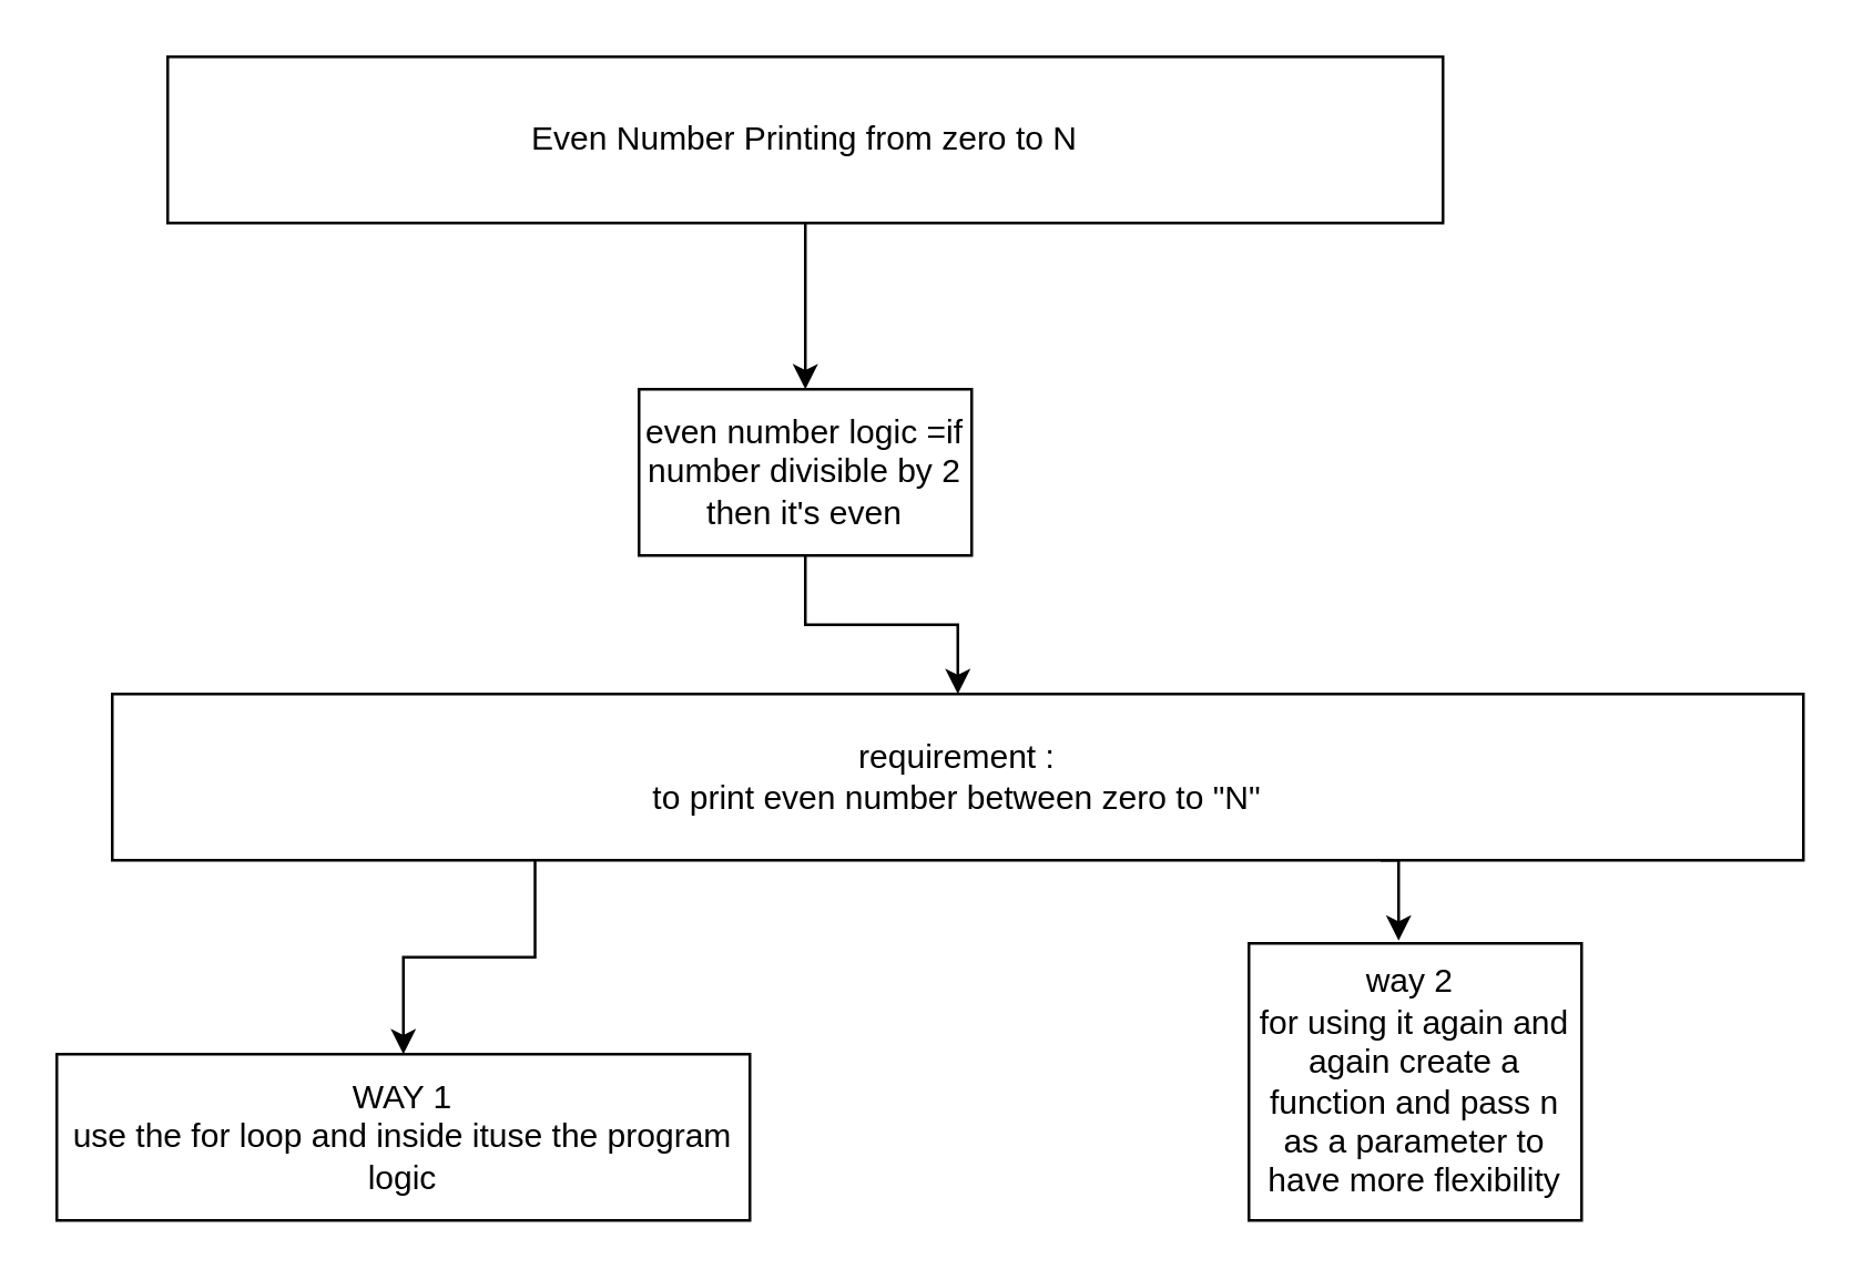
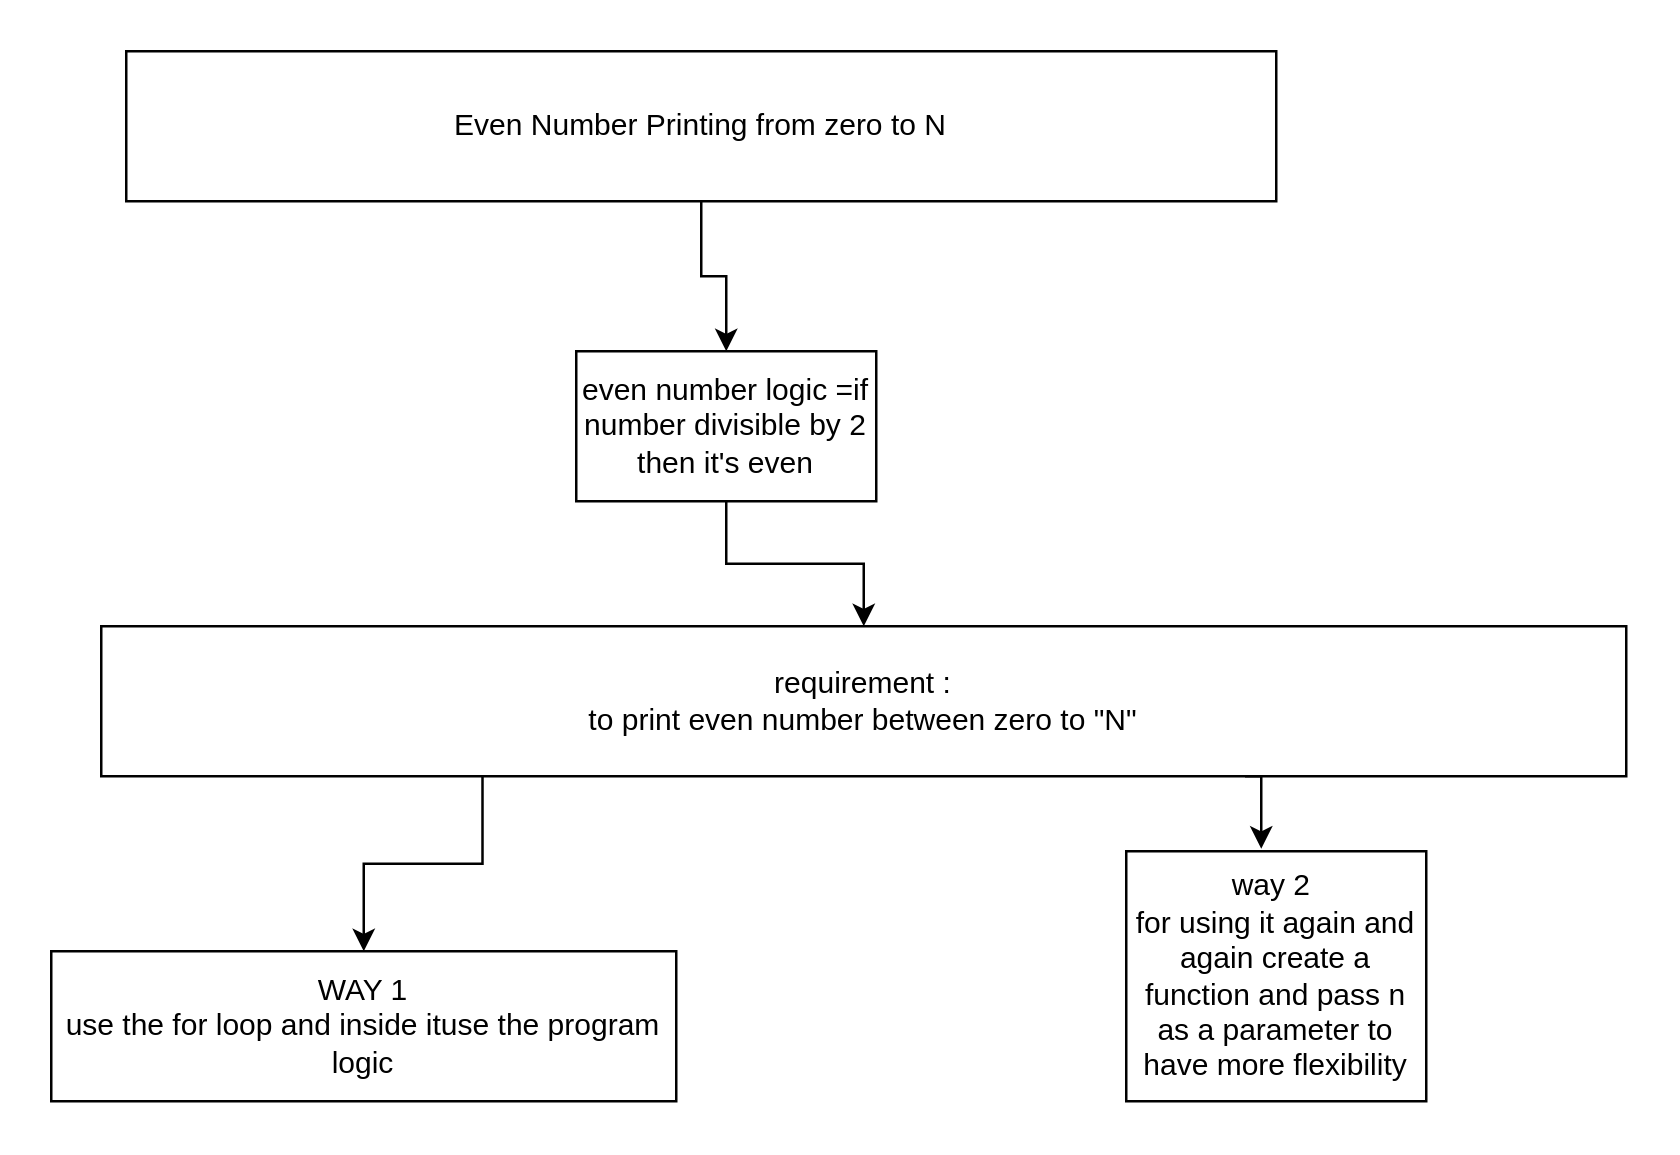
  <mxCell id="0" />
  <mxCell id="1" parent="0" />
  <mxCell id="2" style="edgeStyle=orthogonalEdgeStyle;rounded=0;orthogonalLoop=1;jettySize=auto;html=1;exitX=0.5;exitY=1;exitDx=0;exitDy=0;entryX=0.5;entryY=0;entryDx=0;entryDy=0;" edge="1" parent="1" source="3" target="5"><mxGeometry relative="1" as="geometry" /></mxCell>
- <mxCell id="3" value="Even Number Printing from zero to N" style="rounded=0;whiteSpace=wrap;html=1;" vertex="1" parent="1"><mxGeometry x="60" y="20" width="460" height="60" as="geometry" /></mxCell>
+ <mxCell id="3" value="Even Number Printing from zero to N" style="rounded=0;whiteSpace=wrap;html=1;" vertex="1" parent="1"><mxGeometry x="50" y="20" width="460" height="60" as="geometry" /></mxCell>
  <mxCell id="4" value="" style="edgeStyle=orthogonalEdgeStyle;rounded=0;orthogonalLoop=1;jettySize=auto;html=1;" edge="1" parent="1" source="5" target="8"><mxGeometry relative="1" as="geometry" /></mxCell>
  <mxCell id="5" value="even number logic =if number divisible by 2 then it's even" style="rounded=0;whiteSpace=wrap;html=1;" vertex="1" parent="1"><mxGeometry x="230" y="140" width="120" height="60" as="geometry" /></mxCell>
  <mxCell id="6" style="edgeStyle=orthogonalEdgeStyle;rounded=0;orthogonalLoop=1;jettySize=auto;html=1;exitX=0.25;exitY=1;exitDx=0;exitDy=0;entryX=0.5;entryY=0;entryDx=0;entryDy=0;" edge="1" parent="1" source="8" target="9"><mxGeometry relative="1" as="geometry" /></mxCell>
  <mxCell id="7" style="edgeStyle=orthogonalEdgeStyle;rounded=0;orthogonalLoop=1;jettySize=auto;html=1;exitX=0.75;exitY=1;exitDx=0;exitDy=0;entryX=0.45;entryY=-0.01;entryDx=0;entryDy=0;entryPerimeter=0;" edge="1" parent="1" source="8" target="10"><mxGeometry relative="1" as="geometry" /></mxCell>
  <mxCell id="8" value="requirement :&lt;br&gt;to print even number between zero to &quot;N&quot;" style="rounded=0;whiteSpace=wrap;html=1;" vertex="1" parent="1"><mxGeometry x="40" y="250" width="610" height="60" as="geometry" /></mxCell>
  <mxCell id="9" value="WAY 1&lt;br&gt;use the for loop and inside ituse the program logic" style="rounded=0;whiteSpace=wrap;html=1;" vertex="1" parent="1"><mxGeometry x="20" y="380" width="250" height="60" as="geometry" /></mxCell>
  <mxCell id="10" value="way 2&amp;nbsp;&lt;br&gt;for using it again and&lt;br&gt;again create a function and pass n as a parameter to have more flexibility" style="rounded=0;whiteSpace=wrap;html=1;" vertex="1" parent="1"><mxGeometry x="450" y="340" width="120" height="100" as="geometry" /></mxCell>
